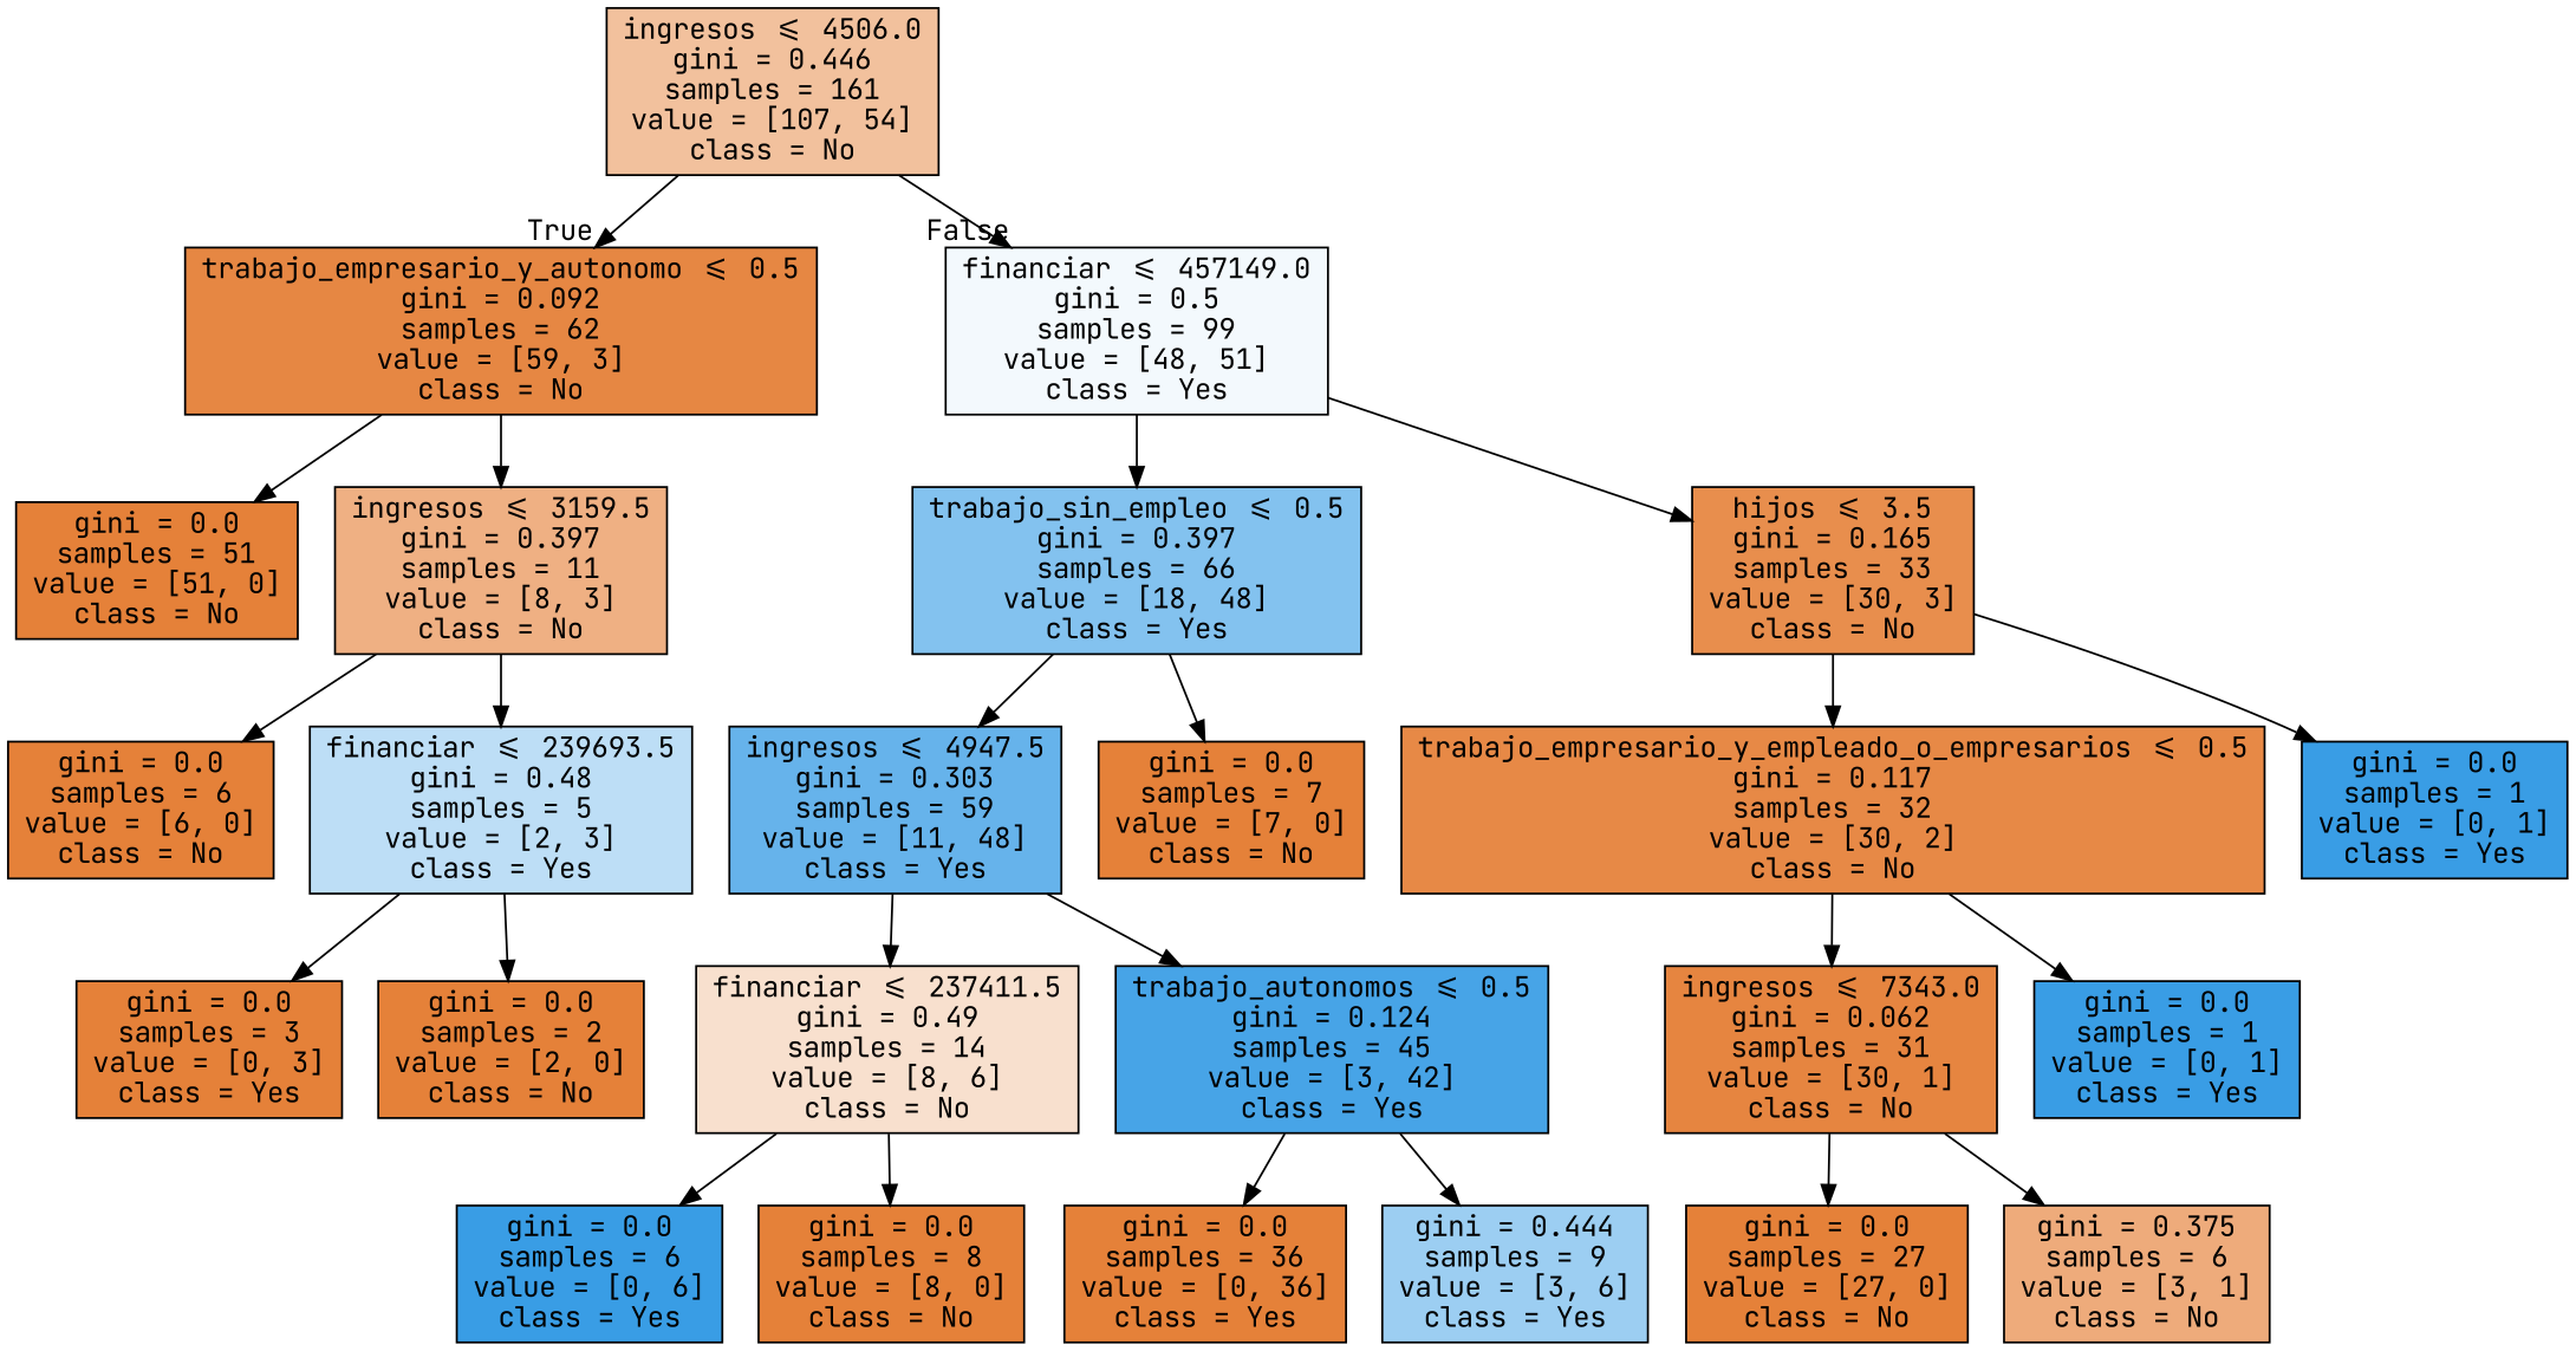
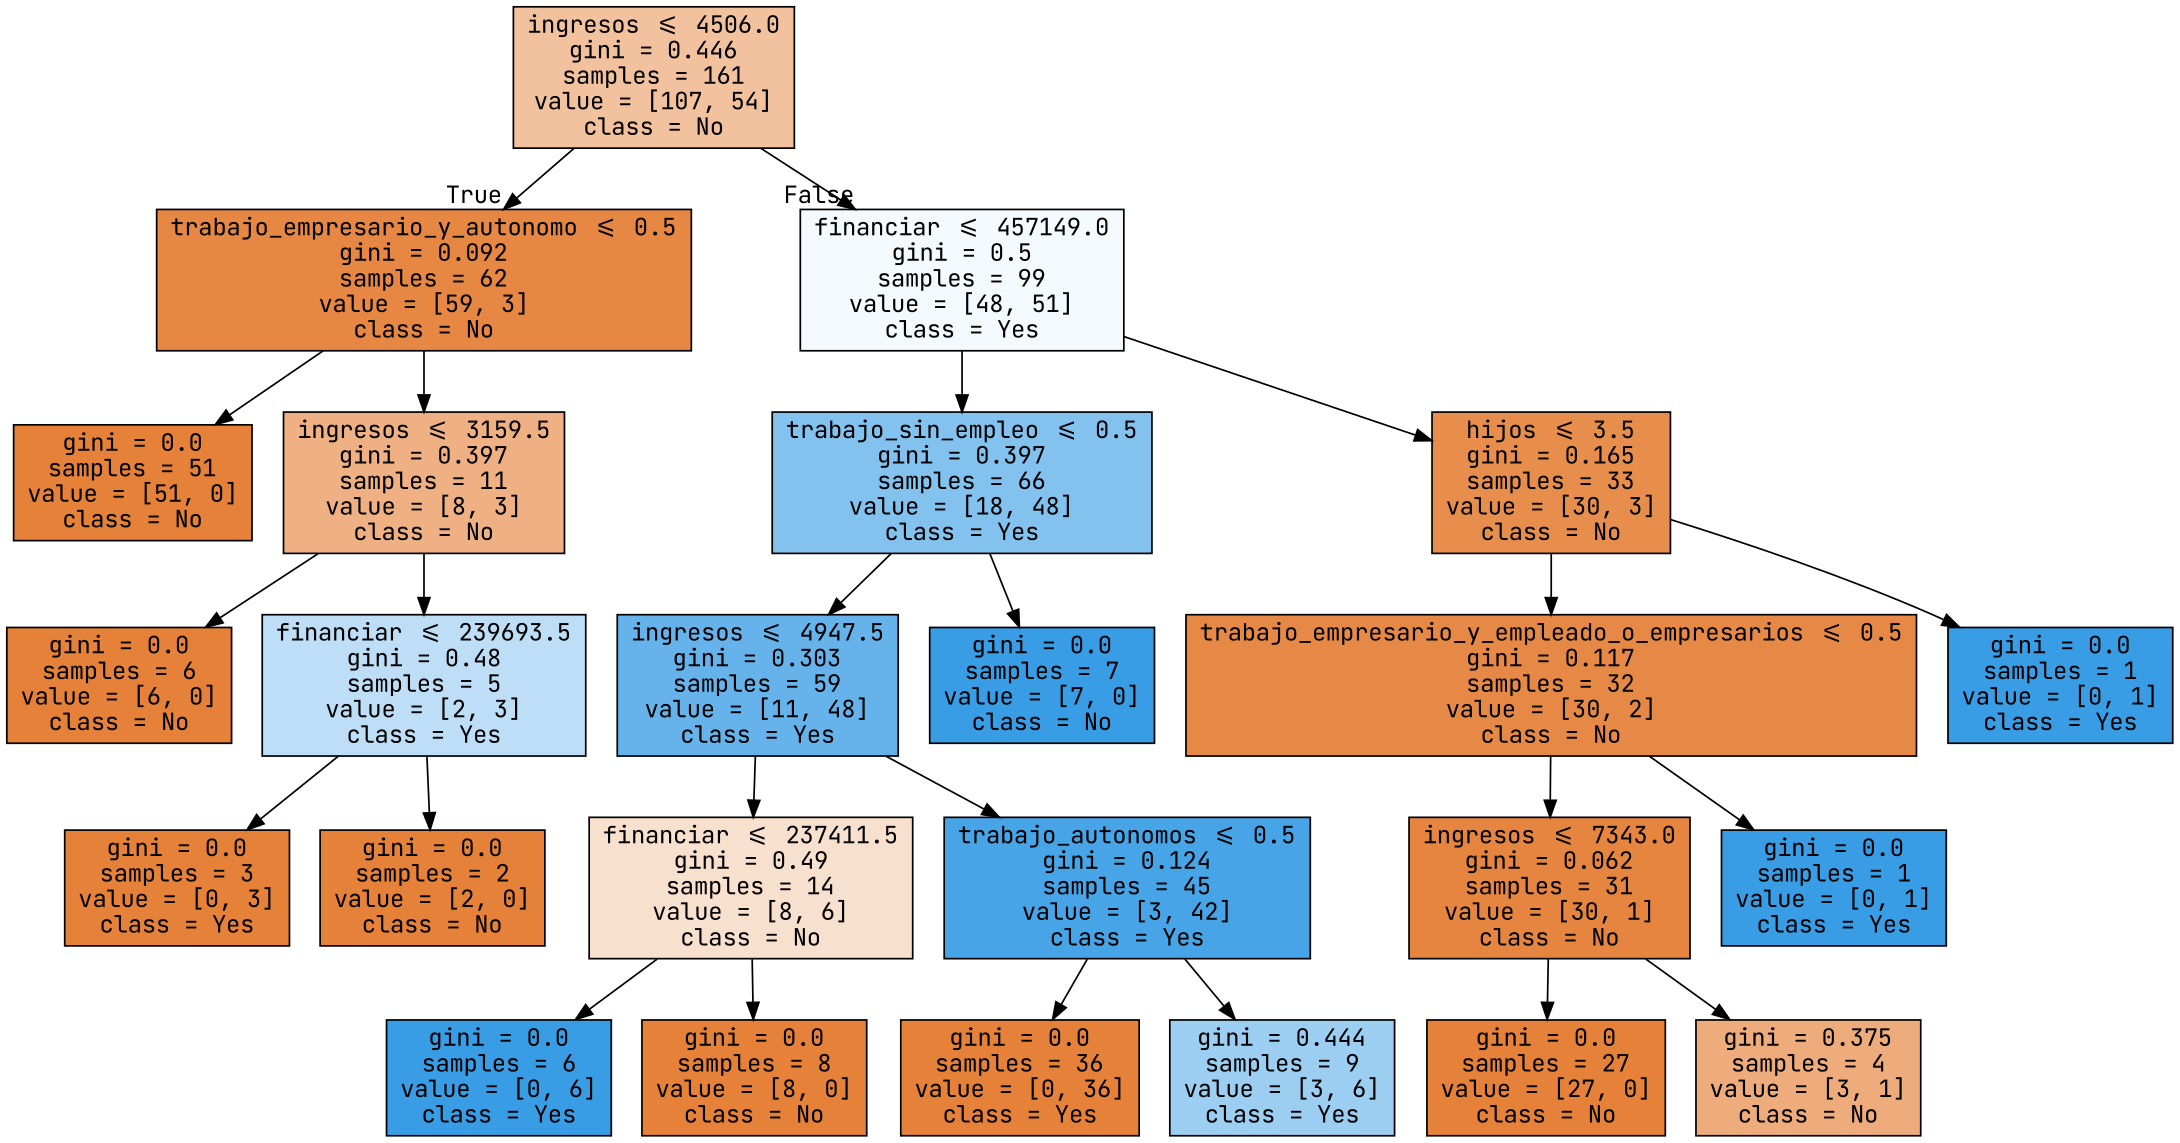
  digraph {
    fontname="JetBrains Mono"
    node [color=black fillcolor="#e58139" fontname="JetBrains Mono" shape=box style=filled]
    edge [fontname="JetBrains Mono"]
    n1 [fillcolor="#f2c19d" label="ingresos <= 4506.0\ngini = 0.446\nsamples = 161\nvalue = [107, 54]\nclass = No"]
    n2 [fillcolor="#e68743" label="trabajo_empresario_y_autonomo <= 0.5\ngini = 0.092\nsamples = 62\nvalue = [59, 3]\nclass = No"]
    n3 [fillcolor="#f3f9fd" label="financiar <= 457149.0\ngini = 0.5\nsamples = 99\nvalue = [48, 51]\nclass = Yes"]
    n4 [label="gini = 0.0\nsamples = 51\nvalue = [51, 0]\nclass = No"]
    n5 [fillcolor="#efb083" label="ingresos <= 3159.5\ngini = 0.397\nsamples = 11\nvalue = [8, 3]\nclass = No"]
    n6 [fillcolor="#83c2ef" label="trabajo_sin_empleo <= 0.5\ngini = 0.397\nsamples = 66\nvalue = [18, 48]\nclass = Yes"]
    n7 [fillcolor="#e88e4d" label="hijos <= 3.5\ngini = 0.165\nsamples = 33\nvalue = [30, 3]\nclass = No"]
    n8 [label="gini = 0.0\nsamples = 6\nvalue = [6, 0]\nclass = No"]
    n9 [fillcolor="#bddef6" label="financiar <= 239693.5\ngini = 0.48\nsamples = 5\nvalue = [2, 3]\nclass = Yes"]
    n10 [label="gini = 0.0\nsamples = 3\nvalue = [0, 3]\nclass = Yes"]
    n11 [label="gini = 0.0\nsamples = 2\nvalue = [2, 0]\nclass = No"]
    n12 [fillcolor="#66b3eb" label="ingresos <= 4947.5\ngini = 0.303\nsamples = 59\nvalue = [11, 48]\nclass = Yes"]
-   n13 [label="gini = 0.0\nsamples = 7\nvalue = [7, 0]\nclass = No"]
+   n13 [fillcolor="#399de5" label="gini = 0.0\nsamples = 7\nvalue = [7, 0]\nclass = No"]
    n14 [fillcolor="#e78946" label="trabajo_empresario_y_empleado_o_empresarios <= 0.5\ngini = 0.117\nsamples = 32\nvalue = [30, 2]\nclass = No"]
    n15 [fillcolor="#399de5" label="gini = 0.0\nsamples = 1\nvalue = [0, 1]\nclass = Yes"]
    n16 [fillcolor="#f8e0ce" label="financiar <= 237411.5\ngini = 0.49\nsamples = 14\nvalue = [8, 6]\nclass = No"]
    n17 [fillcolor="#47a4e7" label="trabajo_autonomos <= 0.5\ngini = 0.124\nsamples = 45\nvalue = [3, 42]\nclass = Yes"]
    n18 [fillcolor="#399de5" label="gini = 0.0\nsamples = 6\nvalue = [0, 6]\nclass = Yes"]
    n19 [label="gini = 0.0\nsamples = 8\nvalue = [8, 0]\nclass = No"]
    n20 [label="gini = 0.0\nsamples = 36\nvalue = [0, 36]\nclass = Yes"]
    n21 [fillcolor="#9ccef2" label="gini = 0.444\nsamples = 9\nvalue = [3, 6]\nclass = Yes"]
    n22 [fillcolor="#e68540" label="ingresos <= 7343.0\ngini = 0.062\nsamples = 31\nvalue = [30, 1]\nclass = No"]
    n23 [fillcolor="#399de5" label="gini = 0.0\nsamples = 1\nvalue = [0, 1]\nclass = Yes"]
    n24 [label="gini = 0.0\nsamples = 27\nvalue = [27, 0]\nclass = No"]
-   n25 [fillcolor="#eeab7b" label="gini = 0.375\nsamples = 6\nvalue = [3, 1]\nclass = No"]
+   n25 [fillcolor="#eeab7b" label="gini = 0.375\nsamples = 4\nvalue = [3, 1]\nclass = No"]
    n1 -> n2 [headlabel=True labelangle=45 labeldistance=2.5]
    n1 -> n3 [headlabel=False labelangle=-45 labeldistance=2.5]
    n2 -> n4
    n2 -> n5
    n3 -> n6
    n3 -> n7
    n5 -> n8
    n5 -> n9
    n6 -> n12
    n6 -> n13
    n7 -> n14
    n7 -> n15
    n9 -> n10
    n9 -> n11
    n12 -> n16
    n12 -> n17
    n14 -> n22
    n14 -> n23
    n16 -> n18
    n16 -> n19
    n17 -> n20
    n17 -> n21
    n22 -> n24
    n22 -> n25
  }
